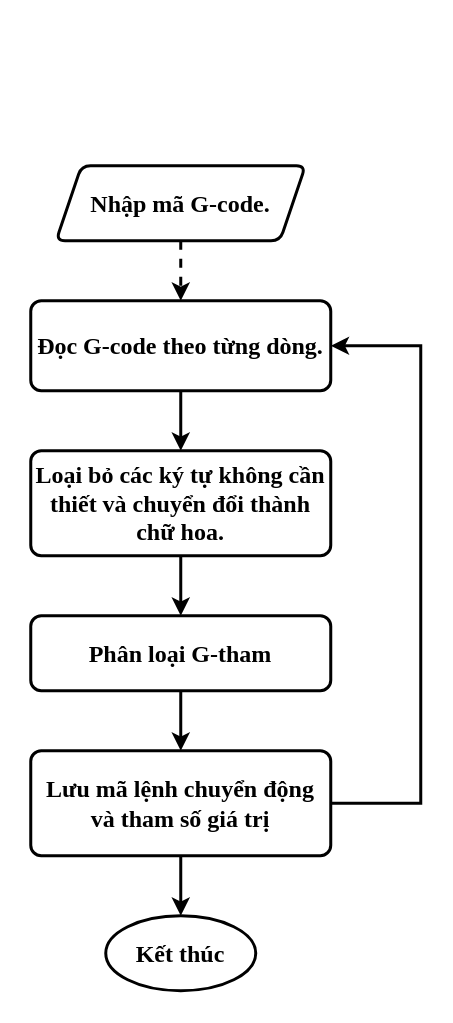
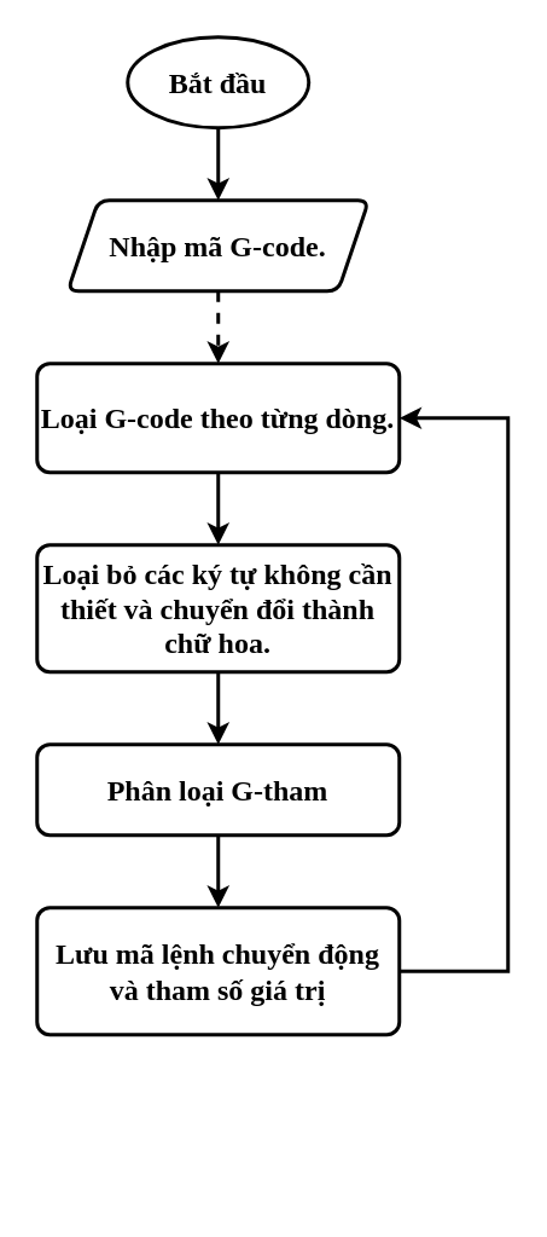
  <mxCell id="0" />
  <mxCell id="1" parent="0" />
+ <mxCell id="2" value="&lt;font size=&quot;1&quot; face=&quot;Times New Roman&quot;&gt;&lt;b style=&quot;font-size: 16px;&quot;&gt;Bắt đầu&lt;/b&gt;&lt;/font&gt;" style="strokeWidth=2;html=1;shape=mxgraph.flowchart.start_1;whiteSpace=wrap;" vertex="1" parent="1"><mxGeometry x="70" y="20" width="100" height="50" as="geometry" /></mxCell>
  <mxCell id="3" value="&lt;b&gt;Nhập mã G-code.&lt;/b&gt;" style="shape=parallelogram;html=1;strokeWidth=2;perimeter=parallelogramPerimeter;whiteSpace=wrap;rounded=1;arcSize=12;size=0.102;fontFamily=Times New Roman;fontSize=16;" vertex="1" parent="1"><mxGeometry x="36.88" y="110" width="166.25" height="50" as="geometry" /></mxCell>
- <mxCell id="4" value="&lt;b&gt;Đọc G-code theo từng dòng.&lt;/b&gt;" style="rounded=1;whiteSpace=wrap;html=1;absoluteArcSize=1;arcSize=14;strokeWidth=2;fontFamily=Times New Roman;fontSize=16;" vertex="1" parent="1"><mxGeometry x="20" y="200" width="200" height="60" as="geometry" /></mxCell>
+ <mxCell id="4" value="&lt;b&gt;Loại G-code theo từng dòng.&lt;/b&gt;" style="rounded=1;whiteSpace=wrap;html=1;absoluteArcSize=1;arcSize=14;strokeWidth=2;fontFamily=Times New Roman;fontSize=16;" vertex="1" parent="1"><mxGeometry x="20" y="200" width="200" height="60" as="geometry" /></mxCell>
  <mxCell id="5" value="&lt;div&gt;&lt;b&gt;Loại bỏ các ký tự không cần thiết và chuyển đổi thành chữ hoa.&lt;/b&gt;&lt;/div&gt;" style="rounded=1;whiteSpace=wrap;html=1;absoluteArcSize=1;arcSize=14;strokeWidth=2;fontFamily=Times New Roman;fontSize=16;" vertex="1" parent="1"><mxGeometry x="20" y="300" width="200" height="70" as="geometry" /></mxCell>
  <mxCell id="6" value="&lt;b&gt;Phân loại G-tham&lt;/b&gt;" style="rounded=1;whiteSpace=wrap;html=1;absoluteArcSize=1;arcSize=14;strokeWidth=2;fontFamily=Times New Roman;fontSize=16;" vertex="1" parent="1"><mxGeometry x="20" y="410" width="200" height="50" as="geometry" /></mxCell>
  <mxCell id="7" value="&lt;b&gt;Lưu mã lệnh chuyển động và tham số giá trị&lt;/b&gt;" style="rounded=1;whiteSpace=wrap;html=1;absoluteArcSize=1;arcSize=14;strokeWidth=2;fontFamily=Times New Roman;fontSize=16;" vertex="1" parent="1"><mxGeometry x="20" y="500" width="200" height="70" as="geometry" /></mxCell>
- <mxCell id="8" value="&lt;b&gt;Kết thúc&lt;/b&gt;" style="strokeWidth=2;html=1;shape=mxgraph.flowchart.start_1;whiteSpace=wrap;fontFamily=Times New Roman;fontSize=16;" vertex="1" parent="1"><mxGeometry x="70" y="610" width="100" height="50" as="geometry" /></mxCell>
+ <mxCell id="9" value="" style="endArrow=classic;html=1;rounded=0;fontFamily=Times New Roman;fontSize=16;exitX=0.5;exitY=1;exitDx=0;exitDy=0;exitPerimeter=0;entryX=0.5;entryY=0;entryDx=0;entryDy=0;strokeWidth=2;" edge="1" parent="1" source="2" target="3"><mxGeometry width="50" height="50" relative="1" as="geometry"><mxPoint x="10" y="480" as="sourcePoint" /><mxPoint x="60" y="430" as="targetPoint" /></mxGeometry></mxCell>
  <mxCell id="10" value="" style="endArrow=classic;html=1;rounded=0;fontFamily=Times New Roman;fontSize=16;exitX=0.5;exitY=1;exitDx=0;exitDy=0;entryX=0.5;entryY=0;entryDx=0;entryDy=0;strokeWidth=2;dashed=1;" edge="1" parent="1" source="3" target="4"><mxGeometry width="50" height="50" relative="1" as="geometry"><mxPoint x="80" y="210" as="sourcePoint" /><mxPoint x="130" y="160" as="targetPoint" /></mxGeometry></mxCell>
  <mxCell id="11" value="" style="endArrow=classic;html=1;rounded=0;fontFamily=Times New Roman;fontSize=16;exitX=0.5;exitY=1;exitDx=0;exitDy=0;entryX=0.5;entryY=0;entryDx=0;entryDy=0;strokeWidth=2;" edge="1" parent="1" source="4" target="5"><mxGeometry width="50" height="50" relative="1" as="geometry"><mxPoint x="80" y="380" as="sourcePoint" /><mxPoint x="130" y="330" as="targetPoint" /></mxGeometry></mxCell>
  <mxCell id="12" value="" style="endArrow=classic;html=1;rounded=0;fontFamily=Times New Roman;fontSize=16;exitX=0.5;exitY=1;exitDx=0;exitDy=0;entryX=0.5;entryY=0;entryDx=0;entryDy=0;strokeWidth=2;" edge="1" parent="1" source="5" target="6"><mxGeometry width="50" height="50" relative="1" as="geometry"><mxPoint x="80" y="490" as="sourcePoint" /><mxPoint x="130" y="440" as="targetPoint" /></mxGeometry></mxCell>
  <mxCell id="13" value="" style="endArrow=classic;html=1;rounded=0;fontFamily=Times New Roman;fontSize=16;exitX=0.5;exitY=1;exitDx=0;exitDy=0;entryX=0.5;entryY=0;entryDx=0;entryDy=0;strokeWidth=2;" edge="1" parent="1" source="6" target="7"><mxGeometry width="50" height="50" relative="1" as="geometry"><mxPoint x="80" y="610" as="sourcePoint" /><mxPoint x="130" y="560" as="targetPoint" /></mxGeometry></mxCell>
- <mxCell id="14" value="" style="endArrow=classic;html=1;rounded=0;fontFamily=Times New Roman;fontSize=16;exitX=0.5;exitY=1;exitDx=0;exitDy=0;strokeWidth=2;" edge="1" parent="1" source="7" target="8"><mxGeometry width="50" height="50" relative="1" as="geometry"><mxPoint x="80" y="610" as="sourcePoint" /><mxPoint x="130" y="560" as="targetPoint" /></mxGeometry></mxCell>
  <mxCell id="15" value="" style="endArrow=classic;html=1;rounded=0;fontFamily=Times New Roman;fontSize=16;exitX=1;exitY=0.5;exitDx=0;exitDy=0;entryX=1;entryY=0.5;entryDx=0;entryDy=0;strokeWidth=2;" edge="1" parent="1" source="7" target="4"><mxGeometry width="50" height="50" relative="1" as="geometry"><mxPoint x="100" y="460" as="sourcePoint" /><mxPoint x="260" y="450" as="targetPoint" /><Array as="points"><mxPoint x="280" y="535" /><mxPoint x="280" y="230" /></Array></mxGeometry></mxCell>
